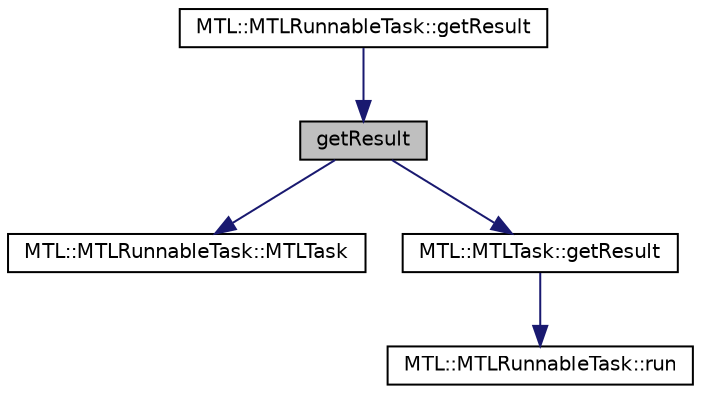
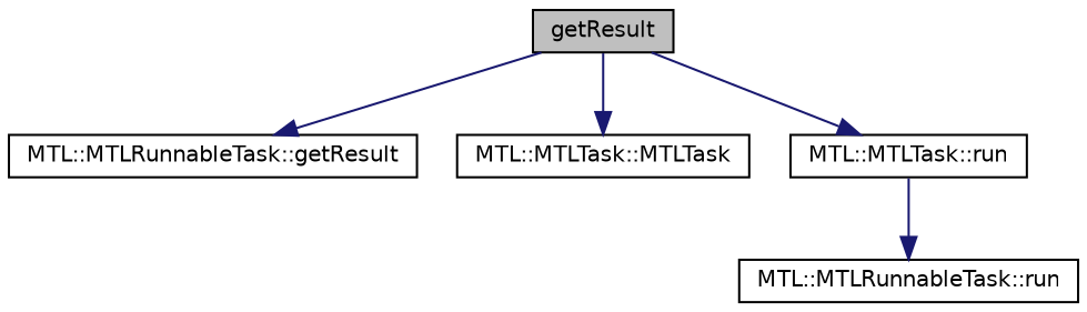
  digraph {
    rankdir=TB
    node [color=black fillcolor=white fontname=Helvetica fontsize=10 shape=record style=filled]
    edge [color=midnightblue fontname=Helvetica fontsize=10 labelfontname=Helvetica labelfontsize=10 style=solid]
    n1 [fillcolor=grey75 fontcolor=black height=0.2 label=getResult width=0.4]
    n2 [height=0.2 label="MTL::MTLRunnableTask::getResult" width=0.4]
-   n3 [height=0.2 label="MTL::MTLRunnableTask::MTLTask" width=0.4]
-   n4 [height=0.2 label="MTL::MTLTask::getResult" width=0.4]
+   n3 [height=0.2 label="MTL::MTLTask::MTLTask" width=0.4]
+   n4 [height=0.2 label="MTL::MTLTask::run" width=0.4]
    n5 [height=0.2 label="MTL::MTLRunnableTask::run" width=0.4]
-   n2 -> n1
+   n1 -> n2
    n1 -> n3
    n1 -> n4
    n4 -> n5
  }
